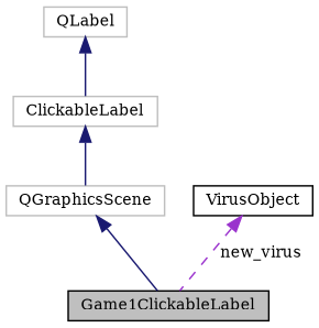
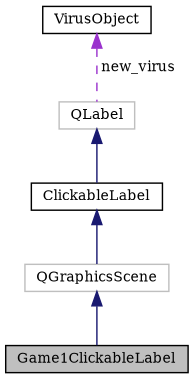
  digraph {
    fontname="DejaVu Serif"
    node [color=black fillcolor=white fontname="DejaVu Serif" fontsize=10 shape=record style=filled]
    edge [color=midnightblue dir=back fontname="DejaVu Serif" fontsize=10 labelfontname=Helvetica labelfontsize=10 style=solid]
    n1 [fillcolor=grey75 fontcolor=black height=0.2 label=Game1ClickableLabel width=0.4]
    n2 [color=grey75 height=0.2 label=QGraphicsScene width=0.4]
    n3 [height=0.2 label=VirusObject width=0.4]
-   n4 [color=grey75 height=0.2 label=ClickableLabel width=0.4]
+   n4 [height=0.2 label=ClickableLabel width=0.4]
    n5 [color=grey75 height=0.2 label=QLabel width=0.4]
    n2 -> n1
-   n3 -> n1 [color=darkorchid3 label=" new_virus" style=dashed]
+   n3 -> n5 [color=darkorchid3 label=" new_virus" style=dashed]
    n4 -> n2
    n5 -> n4
  }
